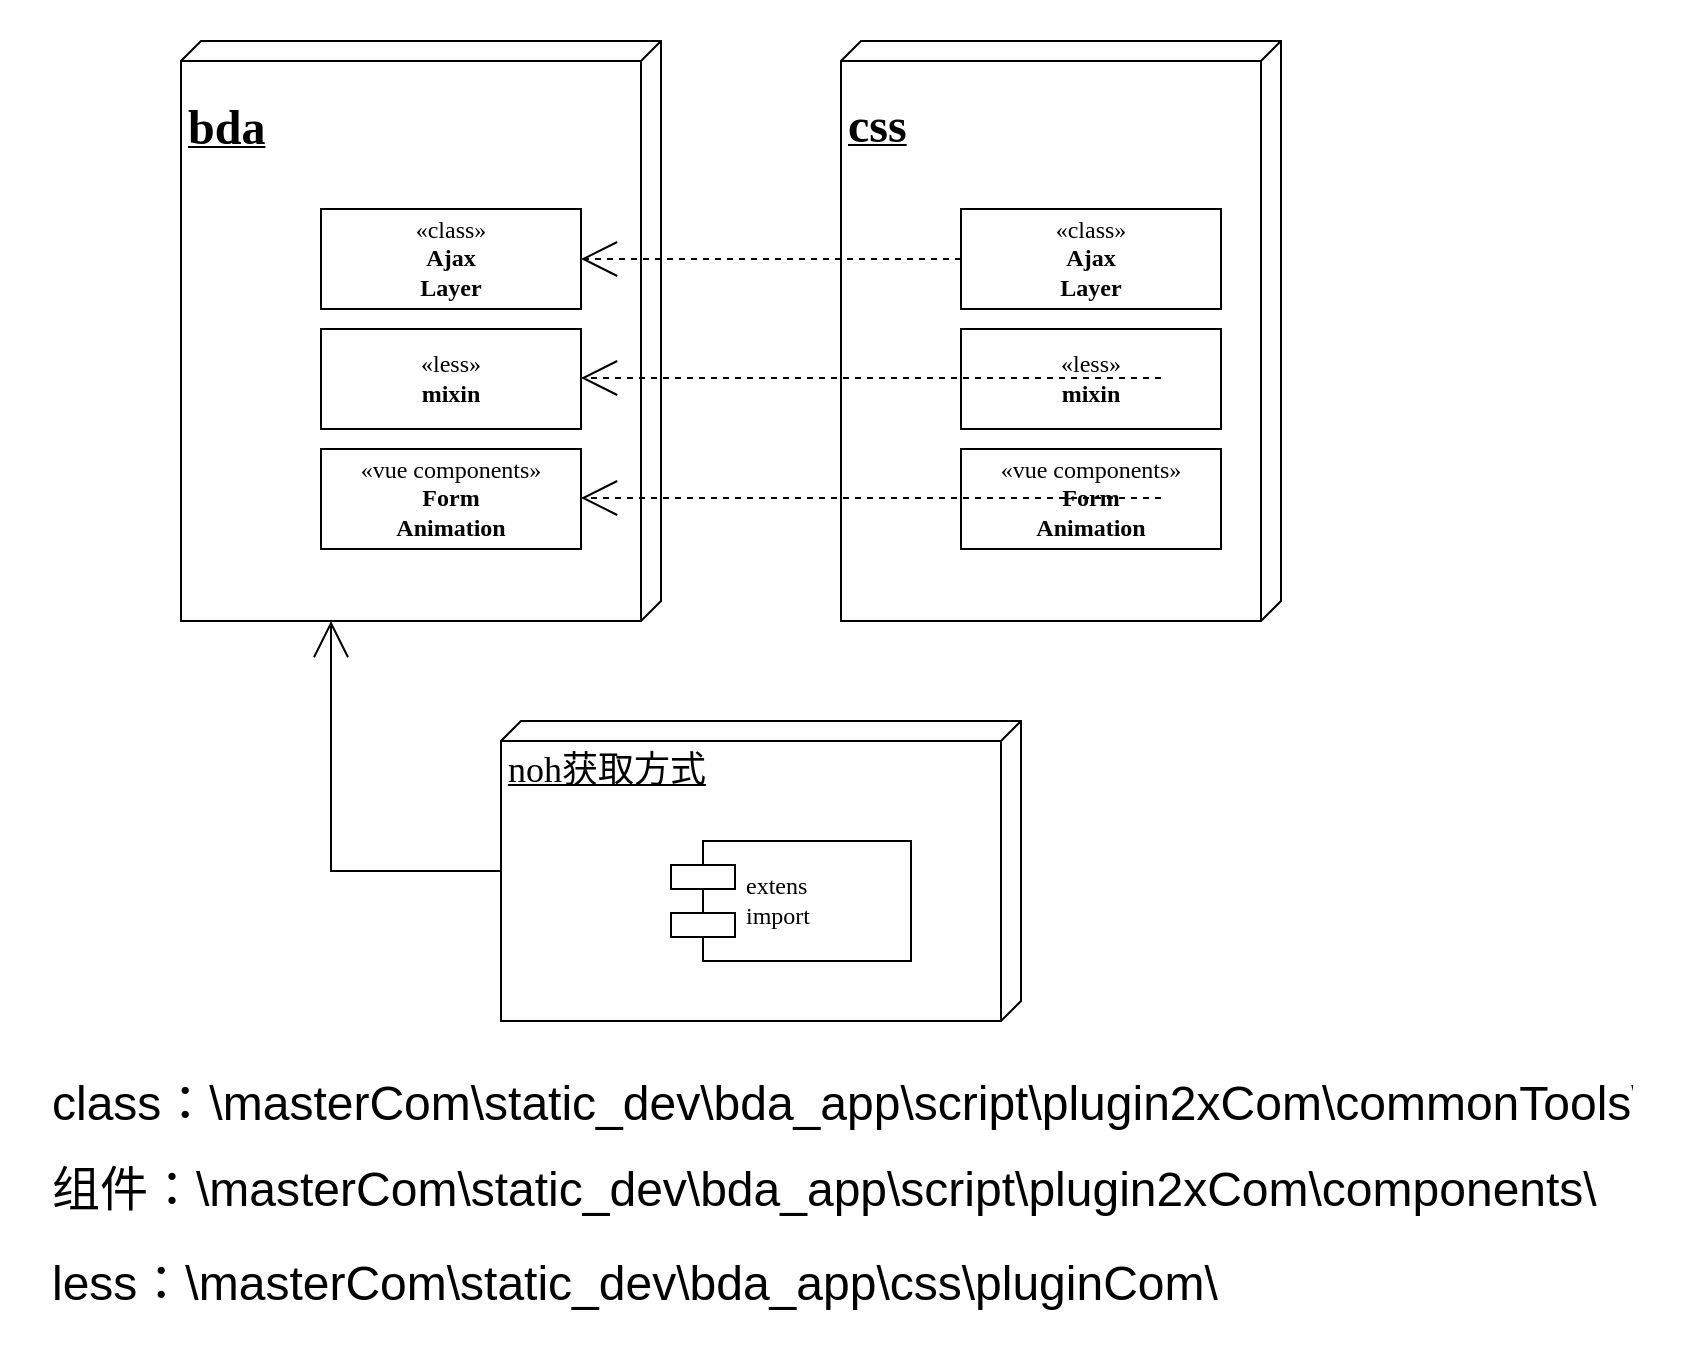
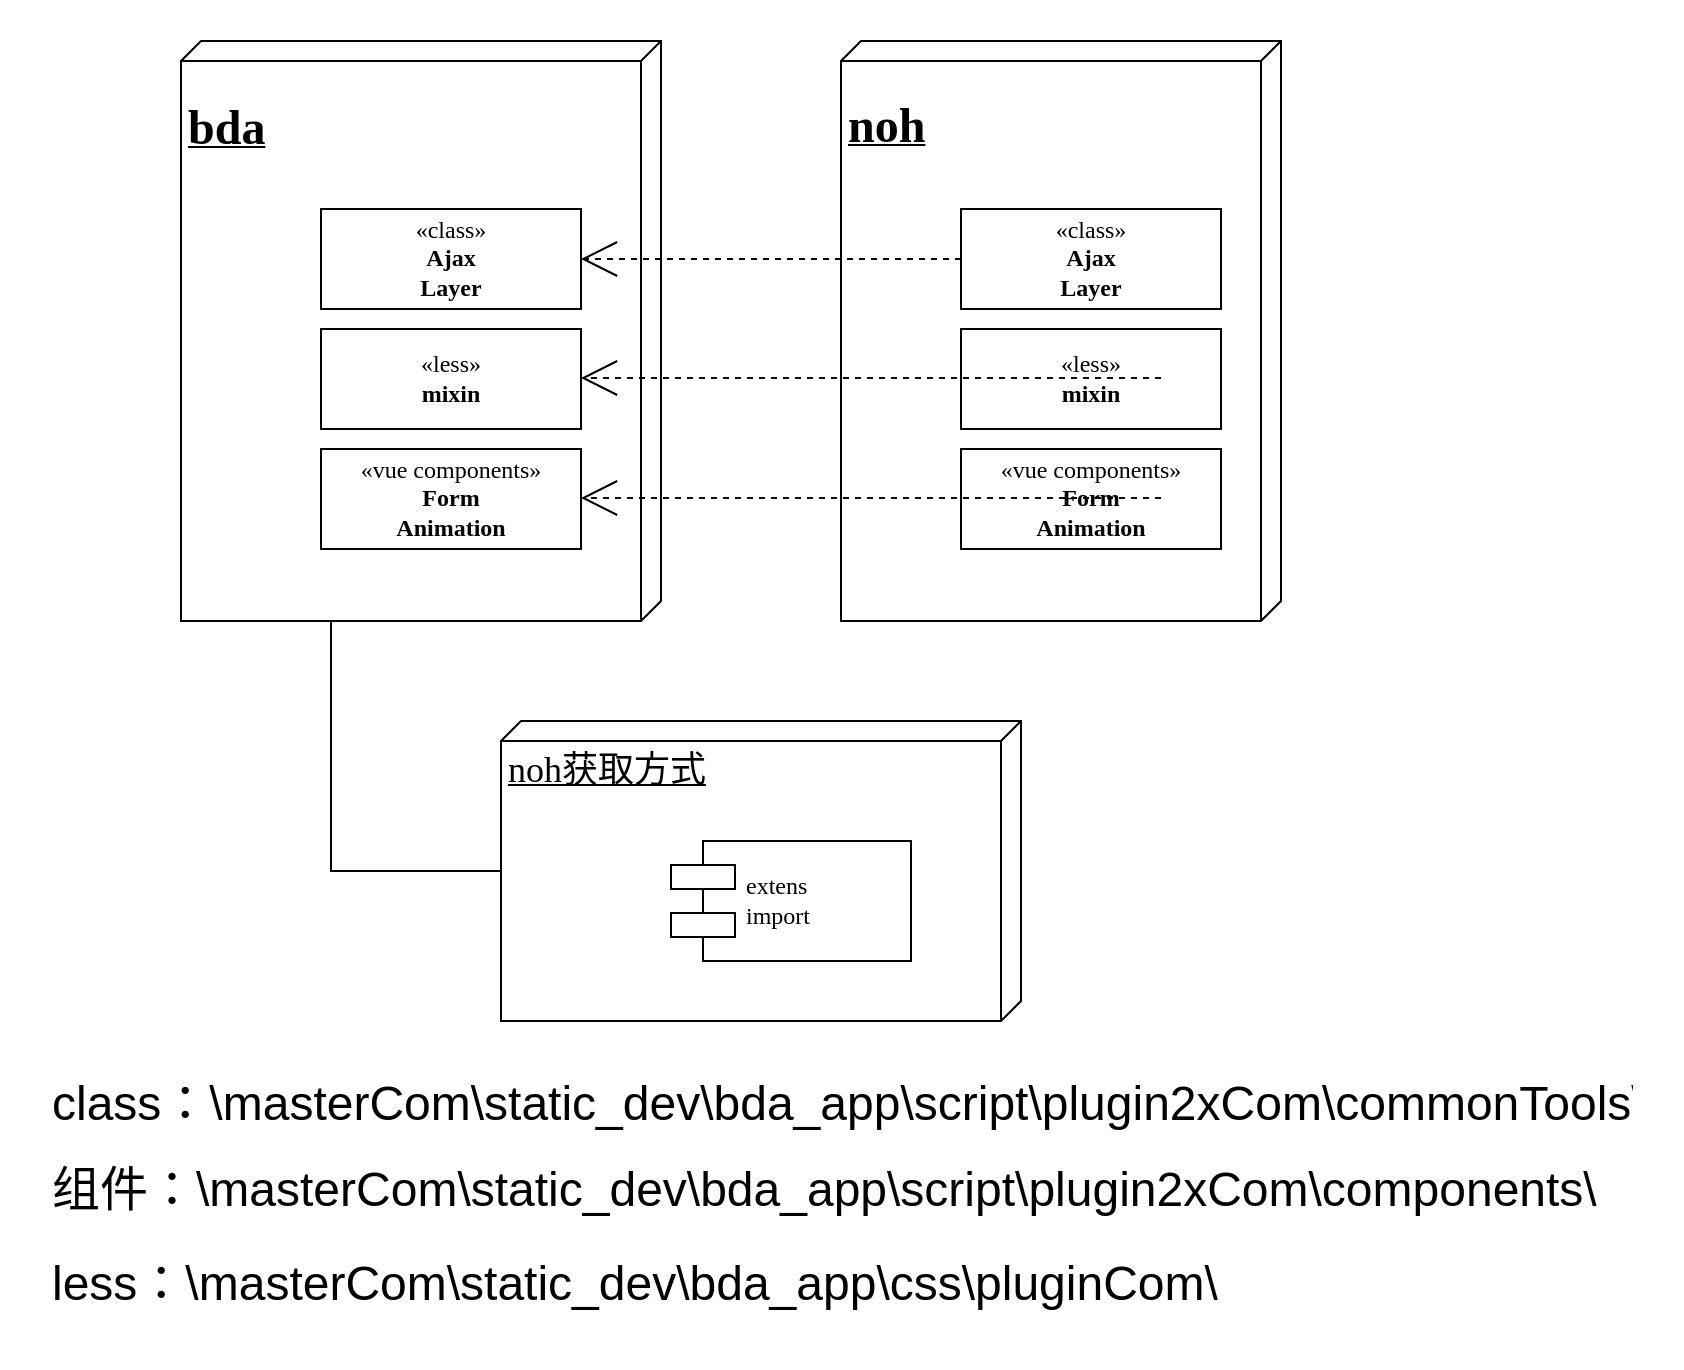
  <mxCell id="0" />
  <mxCell id="1" parent="0" />
  <mxCell id="2" value="&lt;h2&gt;&lt;font style=&quot;font-size: 24px&quot;&gt;bda&lt;/font&gt;&lt;/h2&gt;" style="verticalAlign=top;align=left;spacingTop=8;spacingLeft=2;spacingRight=12;shape=cube;size=10;direction=south;fontStyle=4;html=1;rounded=0;shadow=0;comic=0;labelBackgroundColor=none;strokeWidth=1;fontFamily=Verdana;fontSize=12" parent="1" vertex="1"><mxGeometry x="90" y="20" width="240" height="290" as="geometry" /></mxCell>
- <mxCell id="3" value="&lt;h3&gt;&lt;font style=&quot;font-size: 24px&quot;&gt;css&lt;/font&gt;&lt;/h3&gt;" style="verticalAlign=top;align=left;spacingTop=8;spacingLeft=2;spacingRight=12;shape=cube;size=10;direction=south;fontStyle=4;html=1;rounded=0;shadow=0;comic=0;labelBackgroundColor=none;strokeWidth=1;fontFamily=Verdana;fontSize=12" parent="1" vertex="1"><mxGeometry x="420" y="20" width="220" height="290" as="geometry" /></mxCell>
+ <mxCell id="3" value="&lt;h3&gt;&lt;font style=&quot;font-size: 24px&quot;&gt;noh&lt;/font&gt;&lt;/h3&gt;" style="verticalAlign=top;align=left;spacingTop=8;spacingLeft=2;spacingRight=12;shape=cube;size=10;direction=south;fontStyle=4;html=1;rounded=0;shadow=0;comic=0;labelBackgroundColor=none;strokeWidth=1;fontFamily=Verdana;fontSize=12" parent="1" vertex="1"><mxGeometry x="420" y="20" width="220" height="290" as="geometry" /></mxCell>
  <mxCell id="4" value="&lt;font style=&quot;font-size: 18px&quot;&gt;noh获取方式&lt;/font&gt;" style="verticalAlign=top;align=left;spacingTop=8;spacingLeft=2;spacingRight=12;shape=cube;size=10;direction=south;fontStyle=4;html=1;rounded=0;shadow=0;comic=0;labelBackgroundColor=none;strokeWidth=1;fontFamily=Verdana;fontSize=12" parent="1" vertex="1"><mxGeometry x="250" y="360" width="260" height="150" as="geometry" /></mxCell>
  <mxCell id="5" value="«class»&lt;br&gt;&lt;b&gt;Ajax&lt;br&gt;Layer&lt;br&gt;&lt;/b&gt;" style="html=1;rounded=0;shadow=0;comic=0;labelBackgroundColor=none;strokeWidth=1;fontFamily=Verdana;fontSize=12;align=center;" parent="1" vertex="1"><mxGeometry x="160" y="104" width="130" height="50" as="geometry" /></mxCell>
  <mxCell id="6" value="extens&lt;br&gt;import" style="shape=component;align=left;spacingLeft=36;rounded=0;shadow=0;comic=0;labelBackgroundColor=none;strokeWidth=1;fontFamily=Verdana;fontSize=12;html=1;" parent="1" vertex="1"><mxGeometry x="335" y="420" width="120" height="60" as="geometry" /></mxCell>
  <mxCell id="7" style="edgeStyle=none;rounded=0;html=1;dashed=1;labelBackgroundColor=none;startArrow=none;startFill=0;startSize=8;endArrow=open;endFill=0;endSize=16;fontFamily=Verdana;fontSize=12;entryX=1;entryY=0.5;entryDx=0;entryDy=0;exitX=0;exitY=0.5;exitDx=0;exitDy=0;" parent="1" source="11" target="5" edge="1"><mxGeometry relative="1" as="geometry"><mxPoint x="502.929" y="241.071" as="targetPoint" /></mxGeometry></mxCell>
- <mxCell id="8" style="edgeStyle=orthogonalEdgeStyle;rounded=0;html=1;labelBackgroundColor=none;startArrow=none;startFill=0;startSize=8;endArrow=open;endFill=0;endSize=16;fontFamily=Verdana;fontSize=12;" parent="1" source="4" target="2" edge="1"><mxGeometry relative="1" as="geometry"><Array as="points"><mxPoint x="165" y="435" /></Array></mxGeometry></mxCell>
+ <mxCell id="8" style="edgeStyle=orthogonalEdgeStyle;rounded=0;html=1;labelBackgroundColor=none;startArrow=none;startFill=0;startSize=8;endArrow=none;endFill=0;endSize=16;fontFamily=Verdana;fontSize=12;" parent="1" source="4" target="2" edge="1"><mxGeometry relative="1" as="geometry"><Array as="points"><mxPoint x="165" y="435" /></Array></mxGeometry></mxCell>
  <mxCell id="9" value="«less»&lt;br&gt;&lt;b&gt;mixin&lt;br&gt;&lt;/b&gt;" style="html=1;rounded=0;shadow=0;comic=0;labelBackgroundColor=none;strokeWidth=1;fontFamily=Verdana;fontSize=12;align=center;" vertex="1" parent="1"><mxGeometry x="160" y="164" width="130" height="50" as="geometry" /></mxCell>
  <mxCell id="10" value="«vue components»&lt;br&gt;&lt;b&gt;Form&lt;br&gt;Animation&lt;br&gt;&lt;/b&gt;" style="html=1;rounded=0;shadow=0;comic=0;labelBackgroundColor=none;strokeWidth=1;fontFamily=Verdana;fontSize=12;align=center;" vertex="1" parent="1"><mxGeometry x="160" y="224" width="130" height="50" as="geometry" /></mxCell>
  <mxCell id="11" value="«class»&lt;br&gt;&lt;b&gt;Ajax&lt;br&gt;Layer&lt;br&gt;&lt;/b&gt;" style="html=1;rounded=0;shadow=0;comic=0;labelBackgroundColor=none;strokeWidth=1;fontFamily=Verdana;fontSize=12;align=center;" vertex="1" parent="1"><mxGeometry x="480" y="104" width="130" height="50" as="geometry" /></mxCell>
  <mxCell id="12" value="«less»&lt;br&gt;&lt;b&gt;mixin&lt;br&gt;&lt;/b&gt;" style="html=1;rounded=0;shadow=0;comic=0;labelBackgroundColor=none;strokeWidth=1;fontFamily=Verdana;fontSize=12;align=center;" vertex="1" parent="1"><mxGeometry x="480" y="164" width="130" height="50" as="geometry" /></mxCell>
  <mxCell id="13" value="«vue components»&lt;br&gt;&lt;b&gt;Form&lt;br&gt;Animation&lt;br&gt;&lt;/b&gt;" style="html=1;rounded=0;shadow=0;comic=0;labelBackgroundColor=none;strokeWidth=1;fontFamily=Verdana;fontSize=12;align=center;" vertex="1" parent="1"><mxGeometry x="480" y="224" width="130" height="50" as="geometry" /></mxCell>
  <mxCell id="14" style="edgeStyle=none;rounded=0;html=1;dashed=1;labelBackgroundColor=none;startArrow=none;startFill=0;startSize=8;endArrow=open;endFill=0;endSize=16;fontFamily=Verdana;fontSize=12;entryX=1;entryY=0.5;entryDx=0;entryDy=0;exitX=0;exitY=0.5;exitDx=0;exitDy=0;" edge="1" parent="1"><mxGeometry relative="1" as="geometry"><mxPoint x="580" y="188.5" as="sourcePoint" /><mxPoint x="290" y="188.5" as="targetPoint" /></mxGeometry></mxCell>
  <mxCell id="15" style="edgeStyle=none;rounded=0;html=1;dashed=1;labelBackgroundColor=none;startArrow=none;startFill=0;startSize=8;endArrow=open;endFill=0;endSize=16;fontFamily=Verdana;fontSize=12;entryX=1;entryY=0.5;entryDx=0;entryDy=0;exitX=0;exitY=0.5;exitDx=0;exitDy=0;" edge="1" parent="1"><mxGeometry relative="1" as="geometry"><mxPoint x="580" y="248.5" as="sourcePoint" /><mxPoint x="290" y="248.5" as="targetPoint" /></mxGeometry></mxCell>
  <mxCell id="16" value="class：\masterCom\static_dev\bda_app\script\plugin2xCom\commonTools\class\" style="text;strokeColor=none;fillColor=none;align=left;verticalAlign=top;spacingLeft=4;spacingRight=4;overflow=hidden;rotatable=0;points=[[0,0.5],[1,0.5]];portConstraint=eastwest;fontSize=24;" vertex="1" parent="1"><mxGeometry x="20" y="530" width="800" height="43" as="geometry" /></mxCell>
  <mxCell id="17" value="组件：\masterCom\static_dev\bda_app\script\plugin2xCom\components\" style="text;strokeColor=none;fillColor=none;align=left;verticalAlign=top;spacingLeft=4;spacingRight=4;overflow=hidden;rotatable=0;points=[[0,0.5],[1,0.5]];portConstraint=eastwest;fontSize=24;" vertex="1" parent="1"><mxGeometry x="20" y="573" width="800" height="43" as="geometry" /></mxCell>
  <mxCell id="18" value="less：\masterCom\static_dev\bda_app\css\pluginCom\" style="text;strokeColor=none;fillColor=none;align=left;verticalAlign=top;spacingLeft=4;spacingRight=4;overflow=hidden;rotatable=0;points=[[0,0.5],[1,0.5]];portConstraint=eastwest;fontSize=24;" vertex="1" parent="1"><mxGeometry x="20" y="620" width="800" height="43" as="geometry" /></mxCell>
